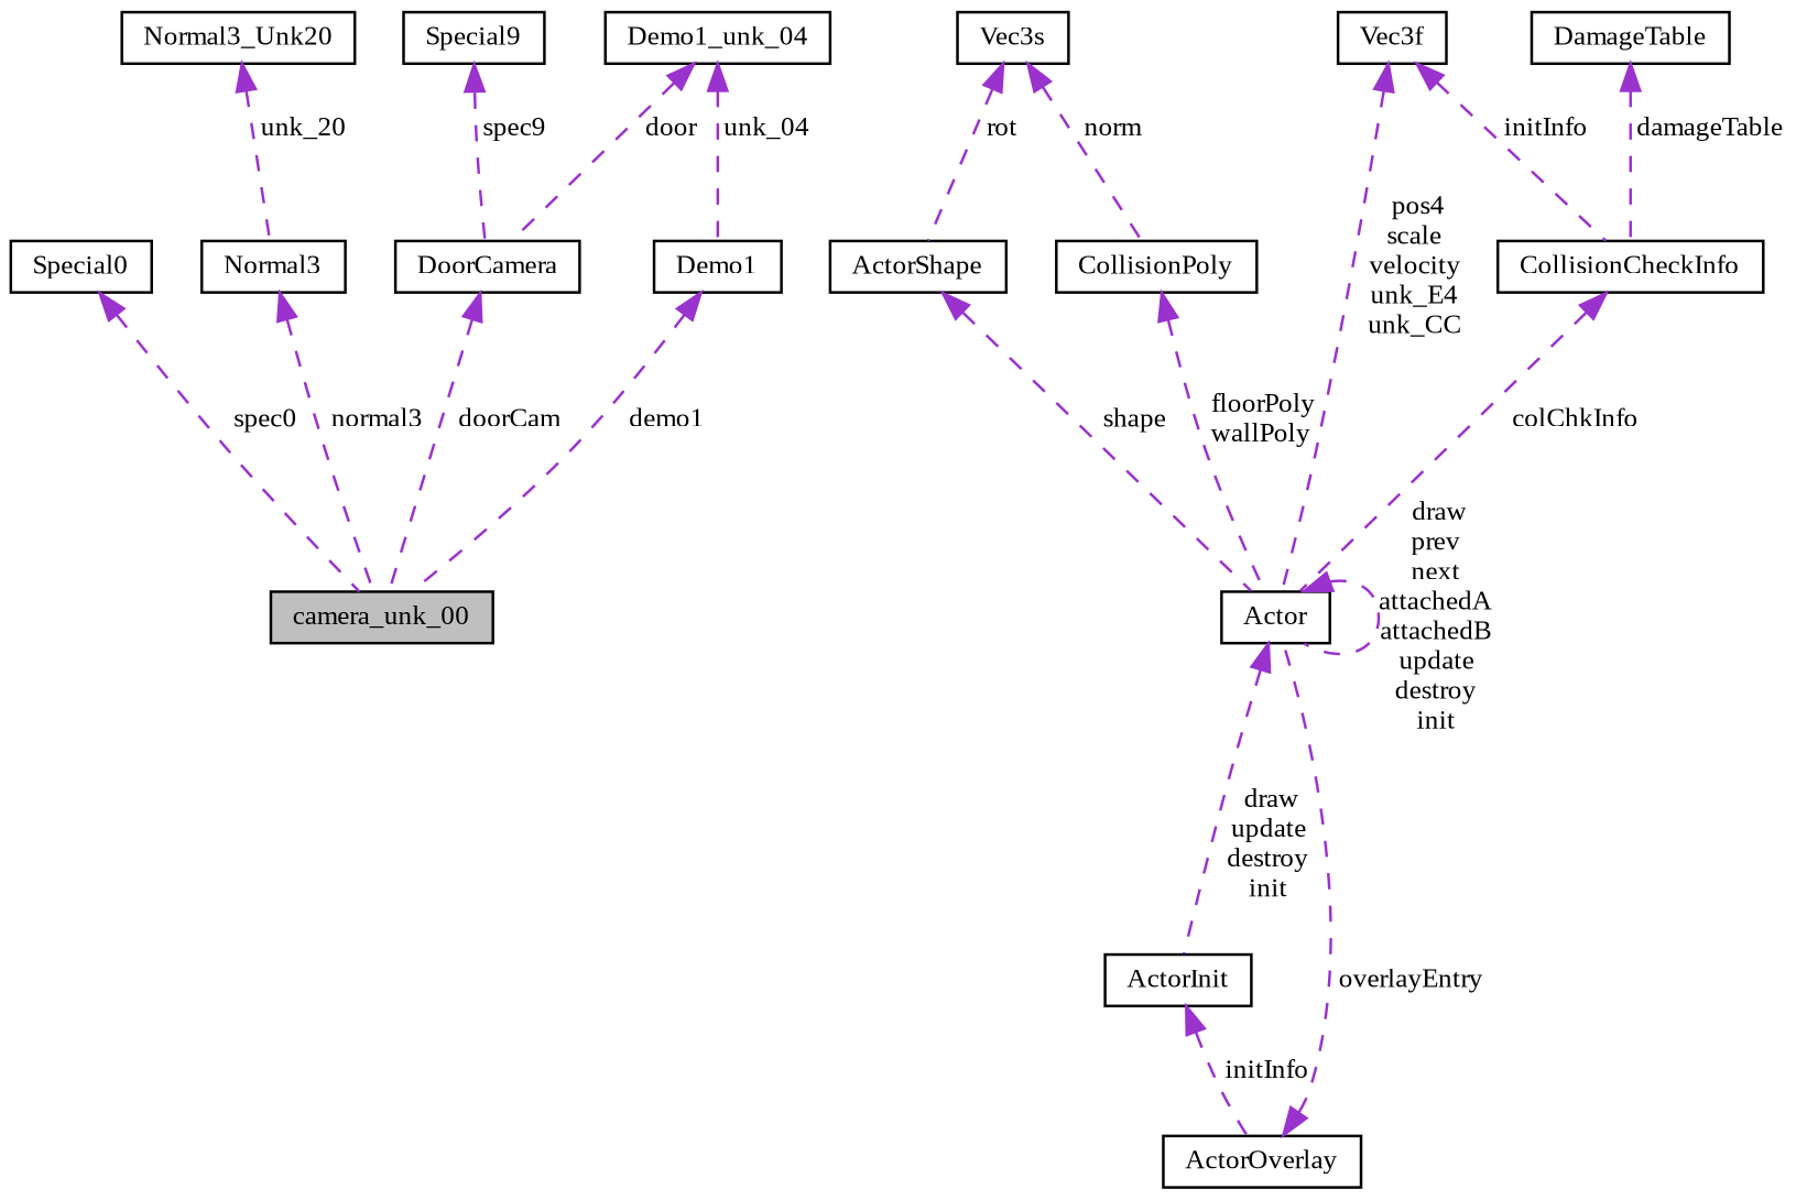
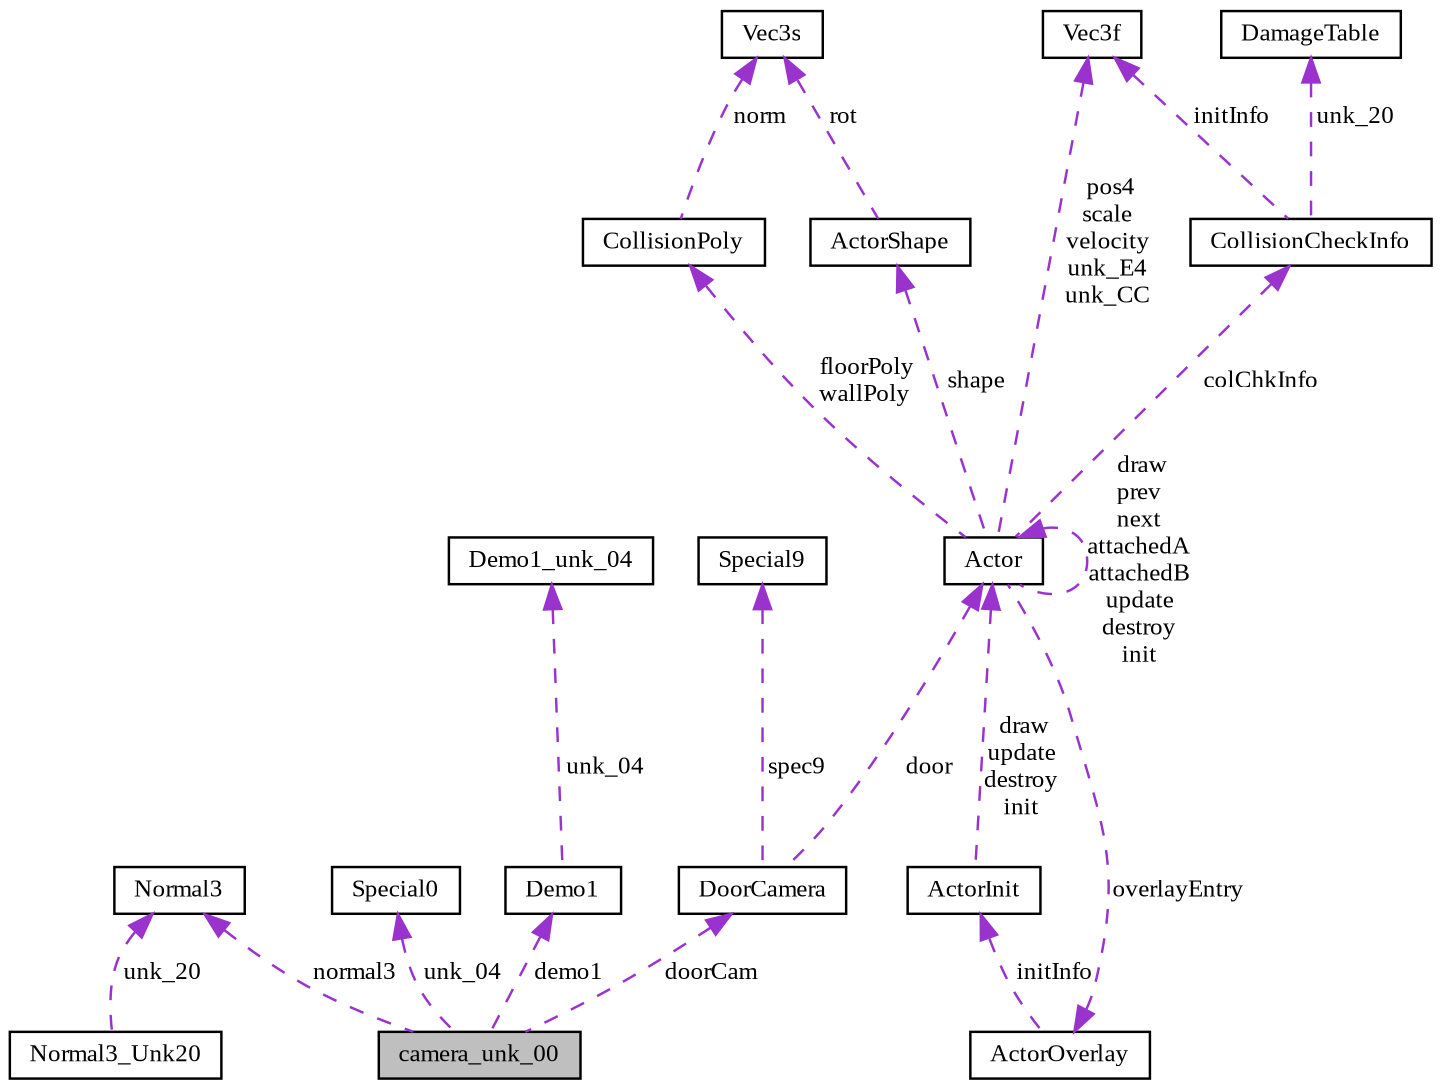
  digraph {
    fontname="Liberation Serif"
    node [color=black fillcolor=white fontname="Liberation Serif" fontsize=10 shape=record style=filled]
    edge [color=darkorchid3 dir=back fontname="Liberation Serif" fontsize=10 labelfontname=Helvetica labelfontsize=10 style=dashed]
    n1 [fillcolor=grey75 fontcolor=black height=0.2 label=camera_unk_00 width=0.4]
    n2 [height=0.2 label=Special0 width=0.4]
    n3 [height=0.2 label=Normal3 width=0.4]
    n4 [height=0.2 label=Normal3_Unk20 width=0.4]
    n5 [height=0.2 label=DoorCamera width=0.4]
    n6 [height=0.2 label=Actor width=0.4]
    n7 [height=0.2 label=ActorInit width=0.4]
    n8 [height=0.2 label=ActorOverlay width=0.4]
    n9 [height=0.2 label=Vec3s width=0.4]
    n10 [height=0.2 label=ActorShape width=0.4]
    n11 [height=0.2 label=CollisionPoly width=0.4]
    n12 [height=0.2 label=Vec3f width=0.4]
    n13 [height=0.2 label=CollisionCheckInfo width=0.4]
    n14 [height=0.2 label=DamageTable width=0.4]
    n15 [height=0.2 label=Special9 width=0.4]
    n16 [height=0.2 label=Demo1 width=0.4]
    n17 [height=0.2 label=Demo1_unk_04 width=0.4]
-   n2 -> n1 [label=" spec0"]
+   n2 -> n1 [label=" unk_04"]
    n3 -> n1 [label=" normal3"]
-   n4 -> n3 [label=" unk_20"]
+   n3 -> n4 [label=" unk_20"]
    n5 -> n1 [label=" doorCam"]
-   n17 -> n5 [label=" door"]
+   n6 -> n5 [label=" door"]
    n6 -> n6 [label=" draw\nprev\nnext\nattachedA\nattachedB\nupdate\ndestroy\ninit"]
    n6 -> n7 [label=" draw\nupdate\ndestroy\ninit"]
    n7 -> n8 [label=" initInfo"]
    n8 -> n6 [label=" overlayEntry"]
    n9 -> n10 [label=" rot"]
    n9 -> n11 [label=" norm"]
    n10 -> n6 [label=" shape"]
    n11 -> n6 [label=" floorPoly\nwallPoly"]
    n12 -> n6 [label=" pos4\nscale\nvelocity\nunk_E4\nunk_CC"]
    n12 -> n13 [label=" initInfo"]
    n13 -> n6 [label=" colChkInfo"]
-   n14 -> n13 [label=" damageTable"]
+   n14 -> n13 [label=" unk_20"]
    n15 -> n5 [label=" spec9"]
    n16 -> n1 [label=" demo1"]
    n17 -> n16 [label=" unk_04"]
  }
